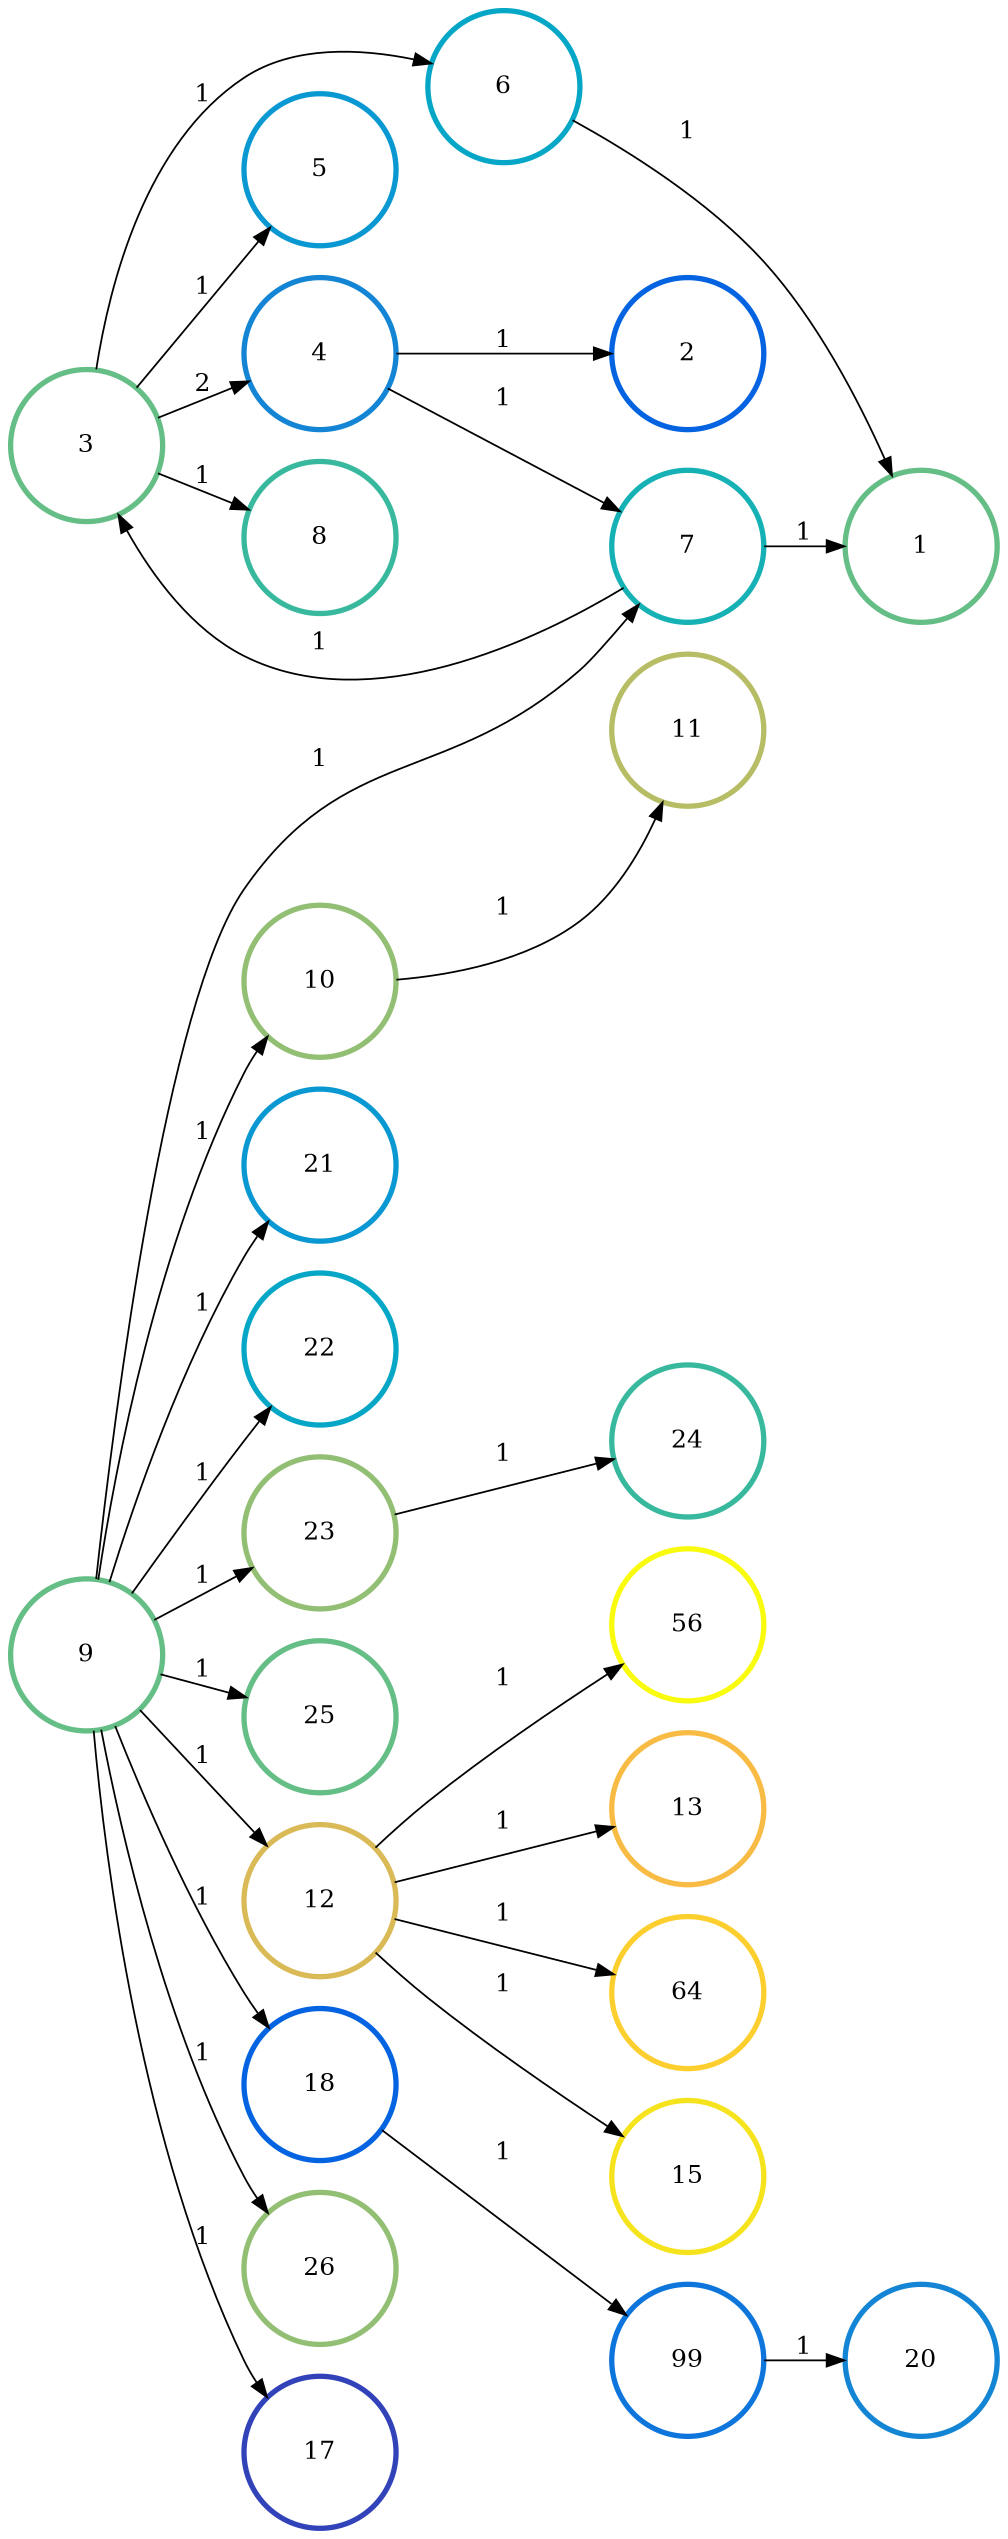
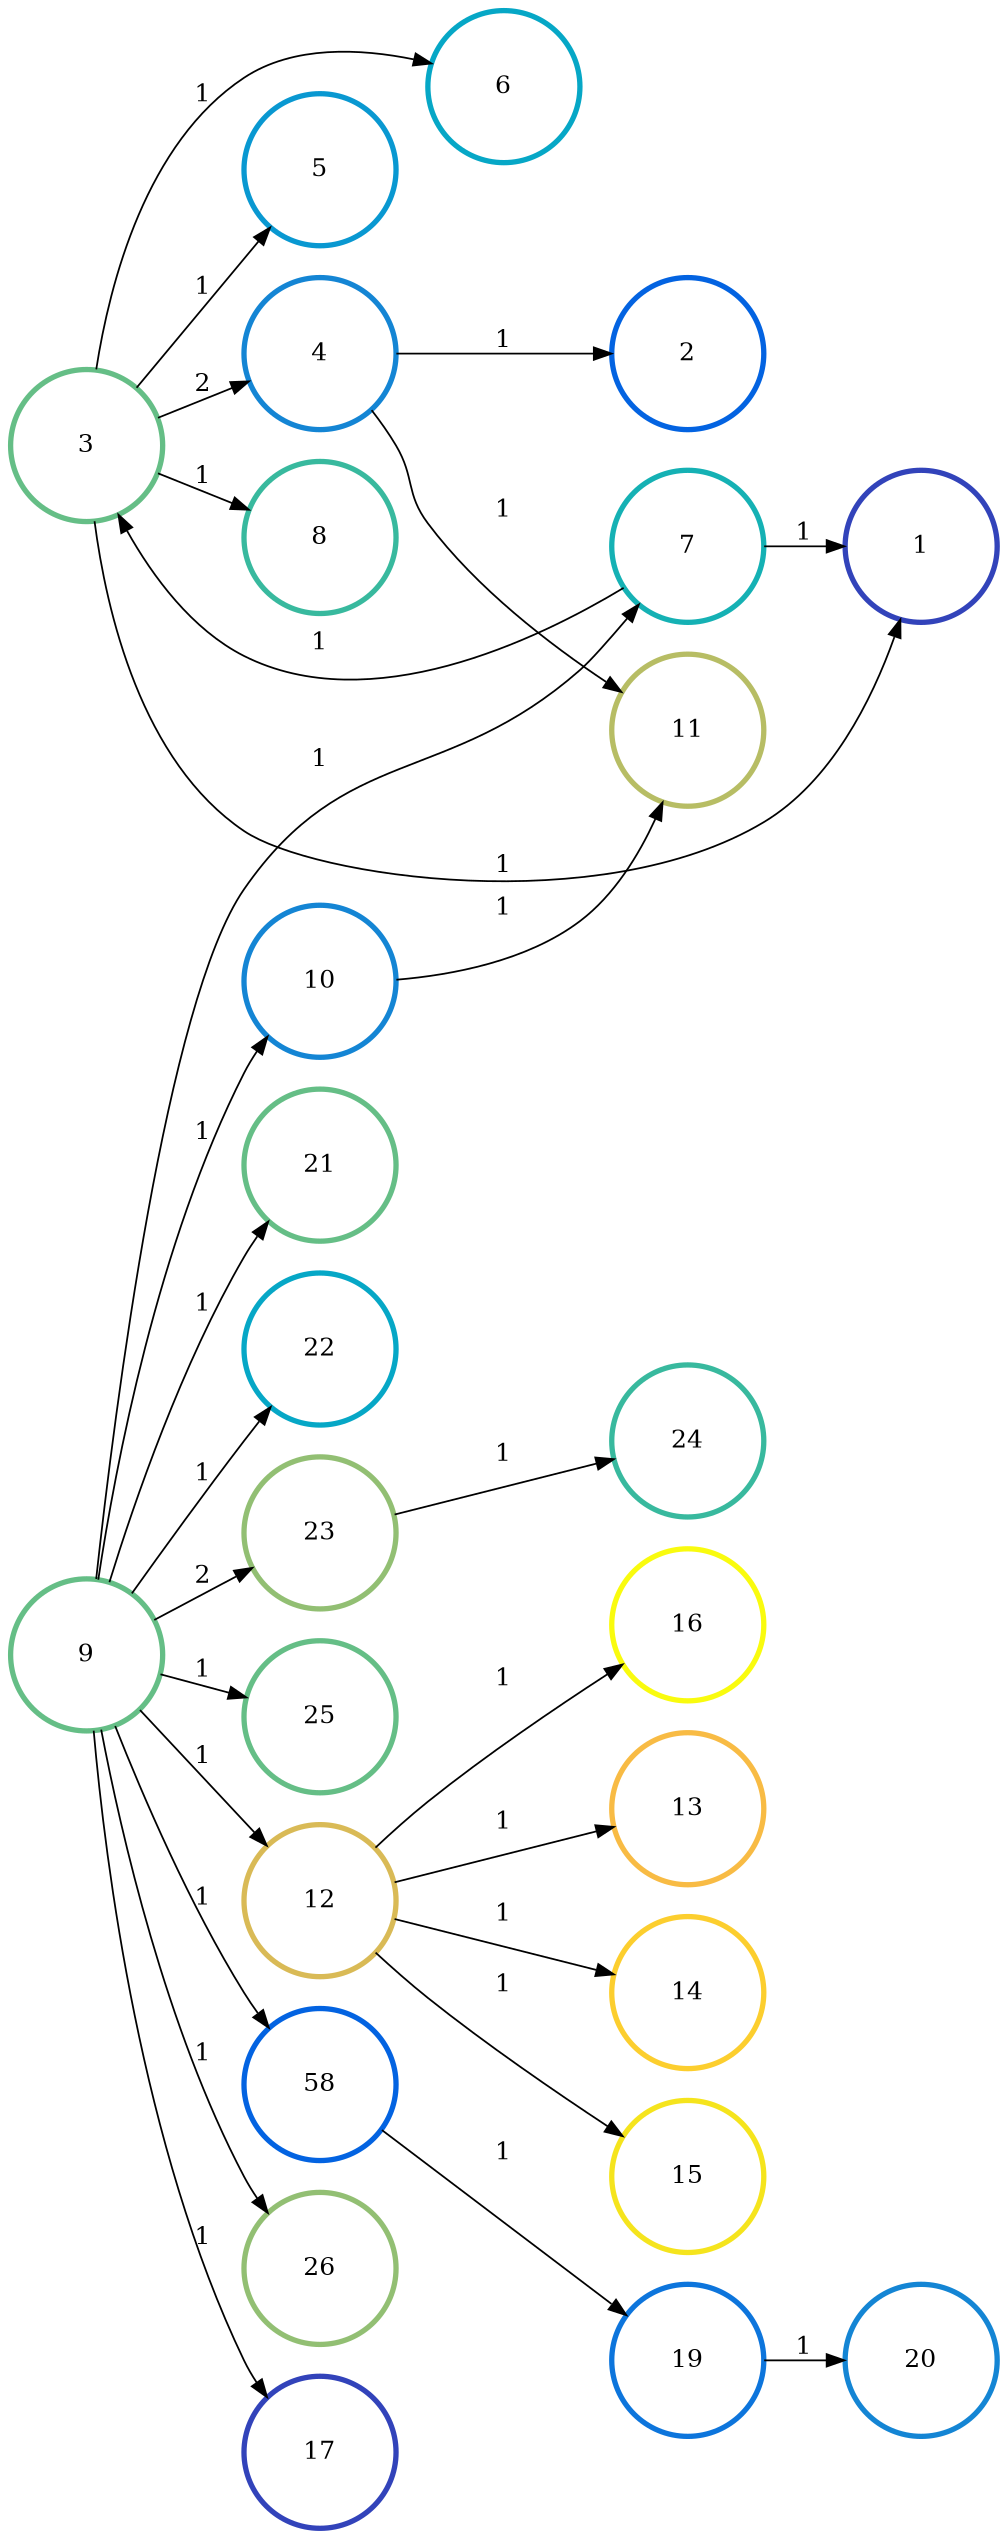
  digraph {
    rankdir=LR
    node [color="#65BE86" penwidth=3]
    edge [color=black penwidth=1]
-   n1 [height=1.2 label=1 width=1.2]
+   n1 [color="#3243BA" height=1.2 label=1 width=1.2]
    n2 [color="#0363E1" height=1.2 label=2 width=1.2]
    n3 [height=1.2 label=3 width=1.2]
    n4 [color="#1485D4" height=1.2 label=4 width=1.2]
    n5 [color="#0998D1" height=1.2 label=5 width=1.2]
    n6 [color="#06A7C6" height=1.2 label=6 width=1.2]
    n7 [color="#38B99E" height=1.2 label=8 width=1.2]
    n8 [color="#15B1B4" height=1.2 label=7 width=1.2]
    n9 [height=1.2 label=9 width=1.2]
-   n10 [color="#92BF73" height=1.2 label=10 width=1.2]
+   n10 [color="#1485D4" height=1.2 label=10 width=1.2]
    n11 [color="#D9BA56" height=1.2 label=12 width=1.2]
    n12 [color="#3243BA" height=1.2 label=17 width=1.2]
-   n13 [color="#0363E1" height=1.2 label=18 width=1.2]
-   n14 [color="#0998D1" height=1.2 label=21 width=1.2]
+   n13 [color="#0363E1" height=1.2 label=58 width=1.2]
+   n14 [height=1.2 label=21 width=1.2]
    n15 [color="#06A7C6" height=1.2 label=22 width=1.2]
    n16 [color="#92BF73" height=1.2 label=23 width=1.2]
    n17 [height=1.2 label=25 width=1.2]
    n18 [color="#92BF73" height=1.2 label=26 width=1.2]
    n19 [color="#B7BD64" height=1.2 label=11 width=1.2]
    n20 [color="#F8BB44" height=1.2 label=13 width=1.2]
-   n21 [color="#FCCE2E" height=1.2 label=64 width=1.2]
+   n21 [color="#FCCE2E" height=1.2 label=14 width=1.2]
    n22 [color="#F5E41D" height=1.2 label=15 width=1.2]
-   n23 [color="#F9FB0E" height=1.2 label=56 width=1.2]
-   n24 [color="#0D75DC" height=1.2 label=99 width=1.2]
+   n23 [color="#F9FB0E" height=1.2 label=16 width=1.2]
+   n24 [color="#0D75DC" height=1.2 label=19 width=1.2]
    n25 [color="#38B99E" height=1.2 label=24 width=1.2]
    n26 [color="#1485D4" height=1.2 label=20 width=1.2]
-   n6 -> n1 [label=1]
+   n3 -> n1 [label=1]
    n3 -> n4 [label=2]
    n3 -> n5 [label=1]
    n3 -> n6 [label=1]
    n3 -> n7 [label=1]
    n4 -> n2 [label=1]
-   n4 -> n8 [label=1]
+   n4 -> n19 [label=1]
    n8 -> n1 [label=1]
    n8 -> n3 [label=1]
    n9 -> n8 [label=1]
    n9 -> n10 [label=1]
    n9 -> n11 [label=1]
    n9 -> n12 [label=1]
    n9 -> n13 [label=1]
    n9 -> n14 [label=1]
    n9 -> n15 [label=1]
-   n9 -> n16 [label=1]
+   n9 -> n16 [label=2]
    n9 -> n17 [label=1]
    n9 -> n18 [label=1]
    n10 -> n19 [label=1]
    n11 -> n20 [label=1]
    n11 -> n21 [label=1]
    n11 -> n22 [label=1]
    n11 -> n23 [label=1]
    n13 -> n24 [label=1]
    n16 -> n25 [label=1]
    n24 -> n26 [label=1]
  }
